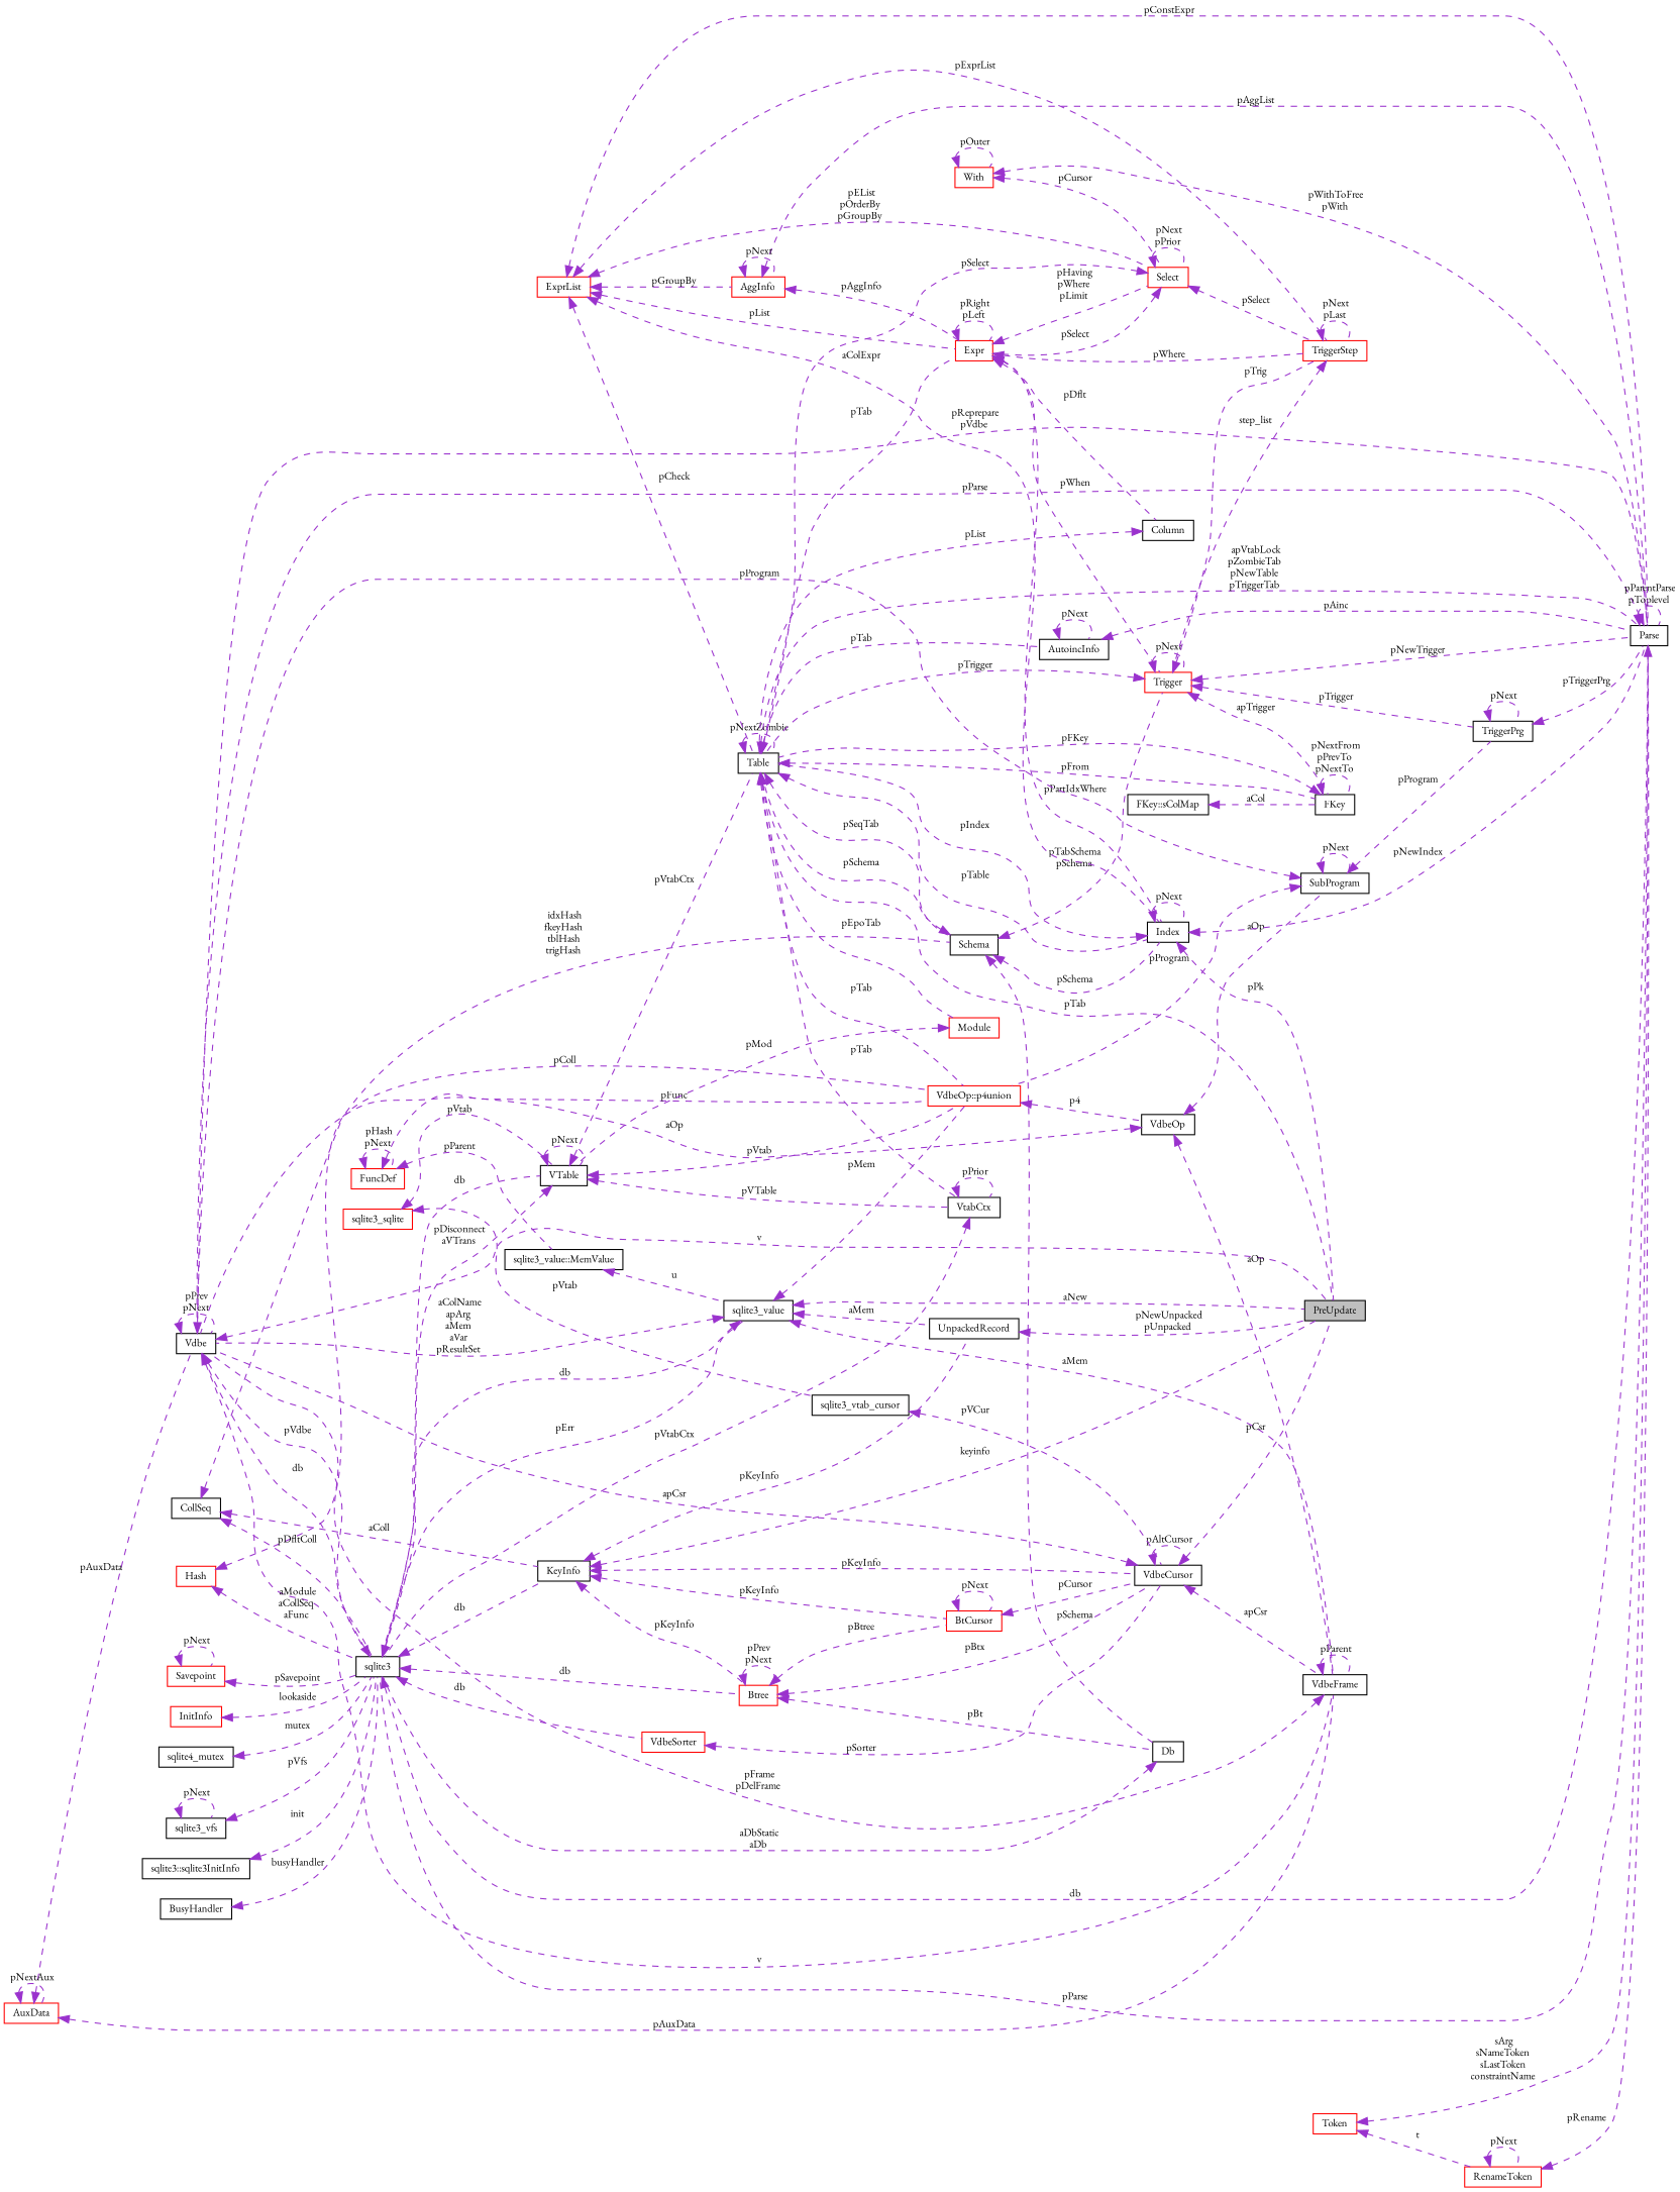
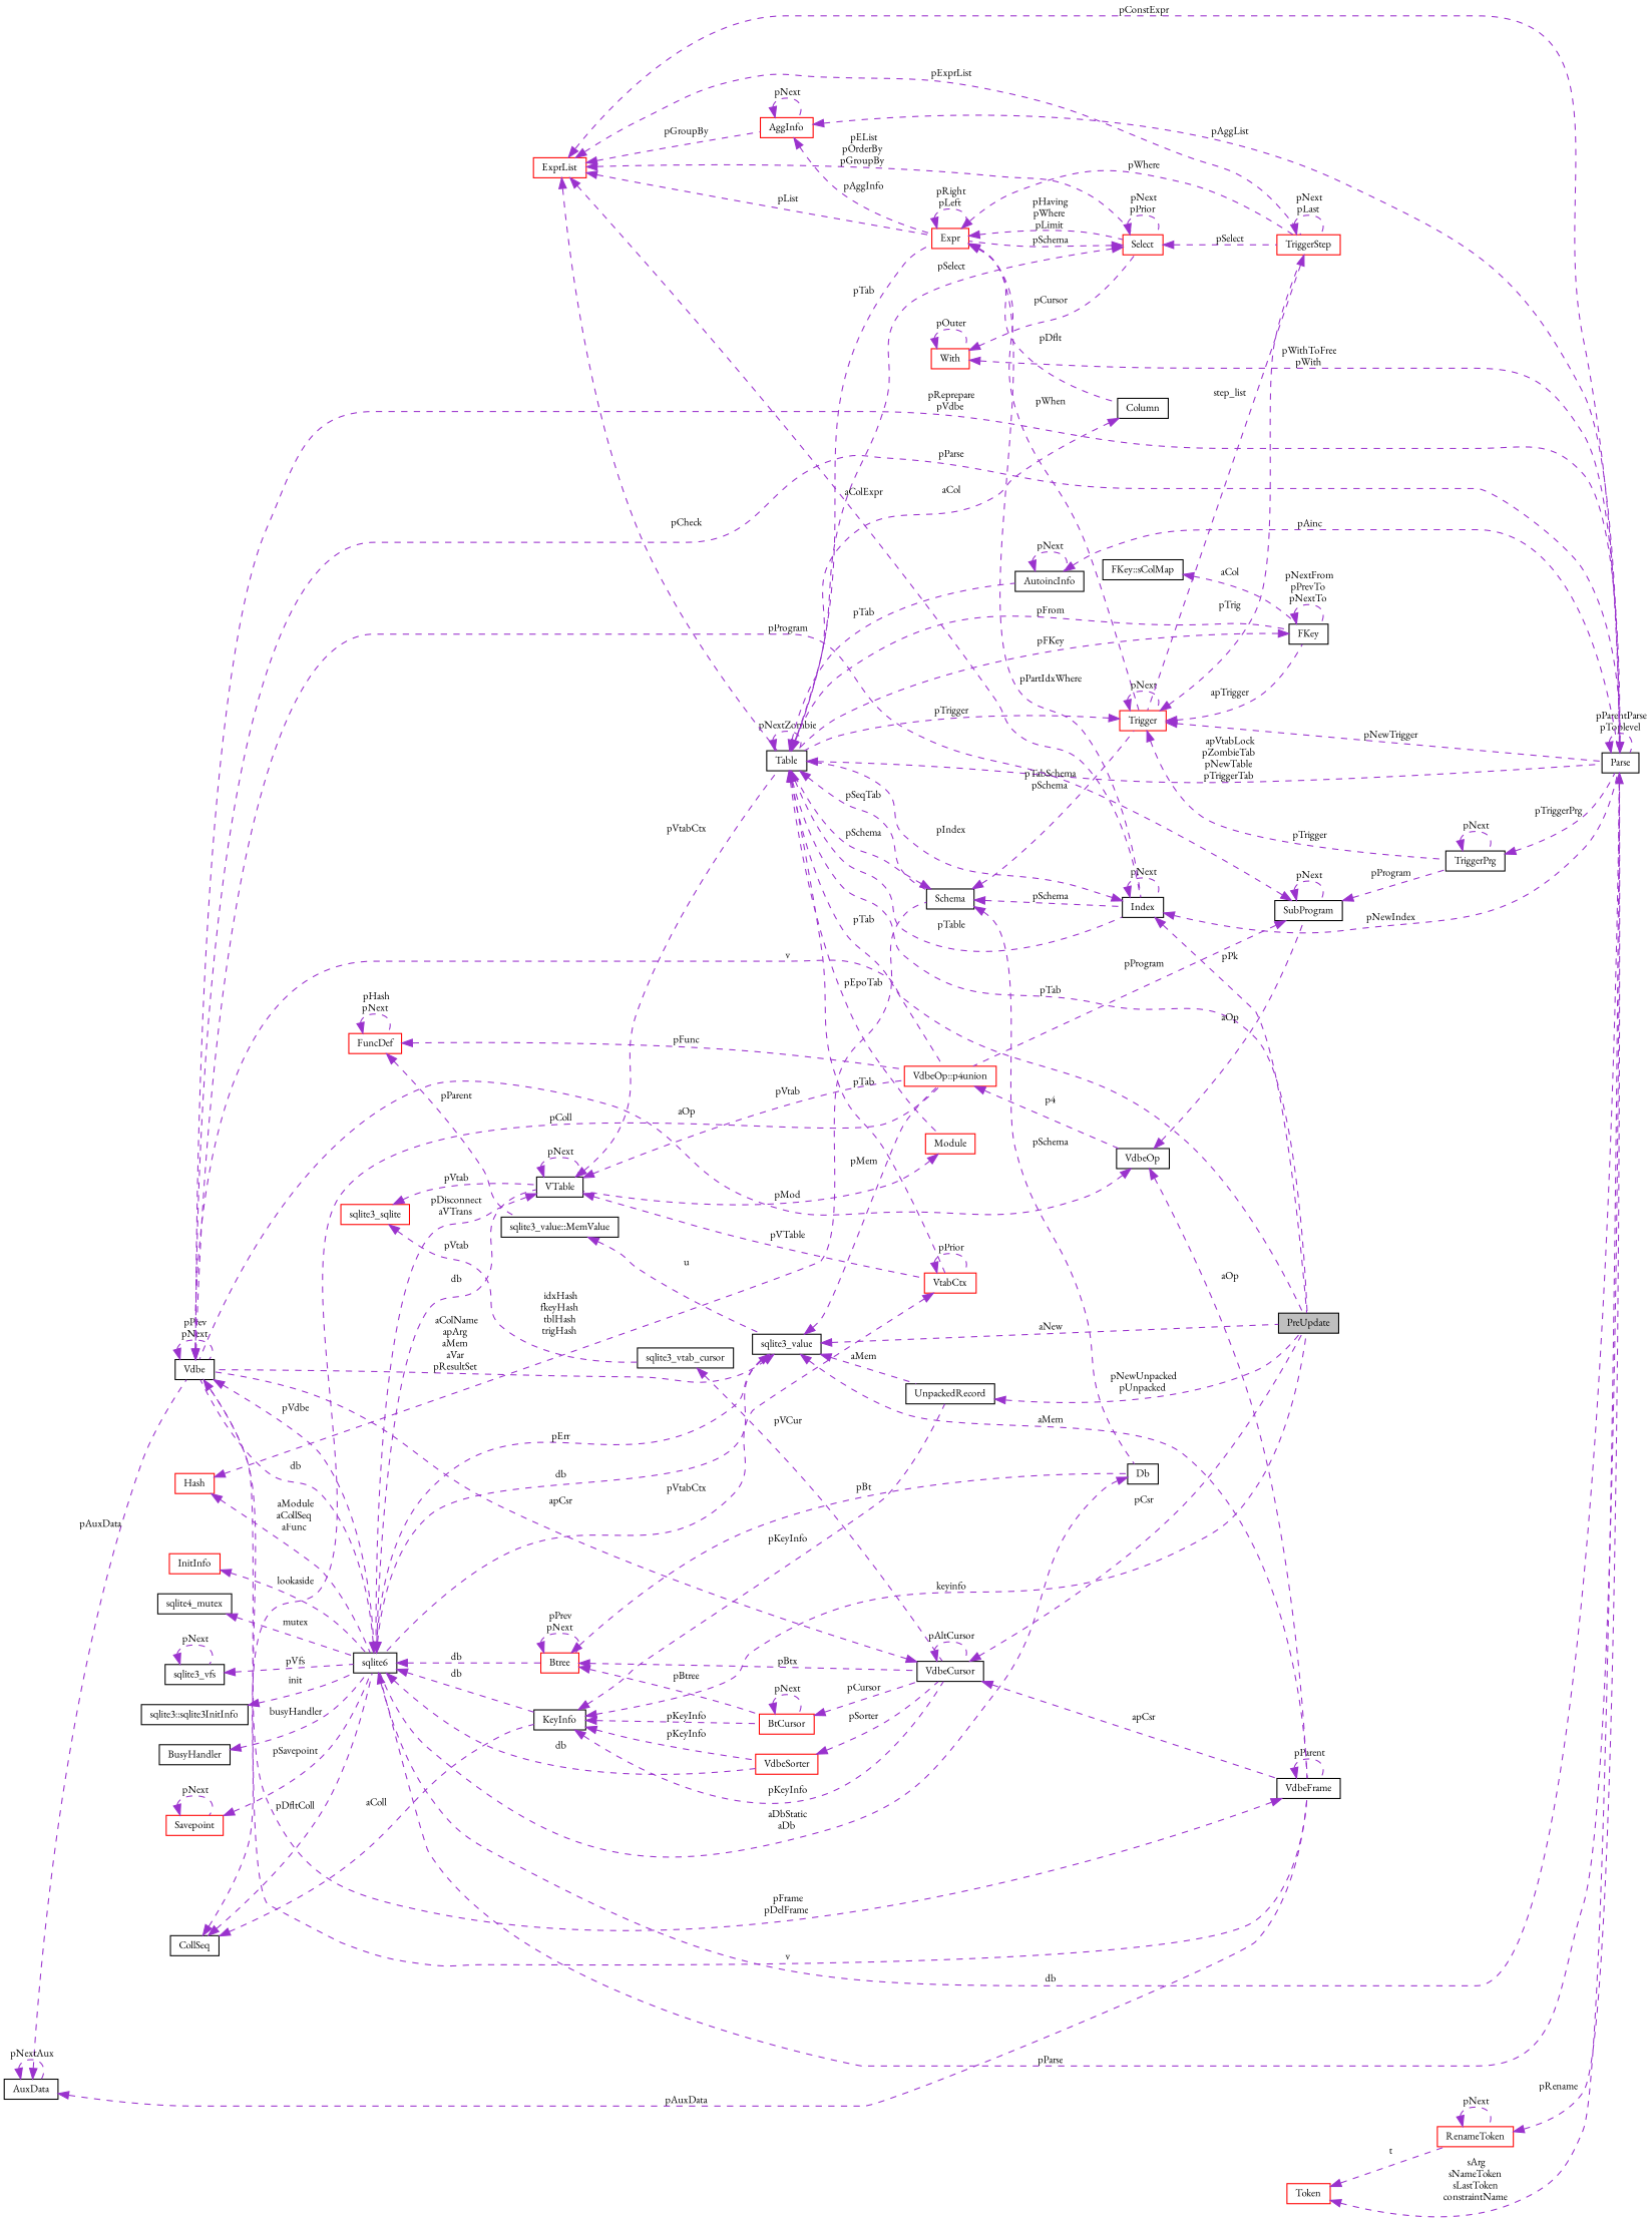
  digraph {
    fontname="EB Garamond"
    rankdir=LR
    node [color=black fillcolor=white fontname="EB Garamond" fontsize=10 shape=record style=filled]
    edge [color=darkorchid3 dir=back fontname="EB Garamond" fontsize=10 labelfontname=Helvetica labelfontsize=10 style=dashed]
    n1 [fillcolor=grey75 fontcolor=black height=0.2 label=PreUpdate width=0.4]
    n2 [height=0.2 label=Vdbe width=0.4]
-   n3 [height=0.2 label=sqlite3 width=0.4]
+   n3 [height=0.2 label=sqlite6 width=0.4]
    n4 [height=0.2 label=Parse width=0.4]
    n5 [height=0.2 label=VdbeFrame width=0.4]
    n6 [height=0.2 label=sqlite3_value width=0.4]
    n7 [height=0.2 label=VTable width=0.4]
    n8 [color=red height=0.2 label=Btree width=0.4]
    n9 [height=0.2 label=KeyInfo width=0.4]
    n10 [color=red height=0.2 label=VdbeSorter width=0.4]
    n11 [color=red height=0.2 label="VdbeOp::p4union" width=0.4]
    n12 [height=0.2 label=UnpackedRecord width=0.4]
-   n13 [height=0.2 label=VtabCtx width=0.4]
+   n13 [color=red height=0.2 label=VtabCtx width=0.4]
    n14 [height=0.2 label=Table width=0.4]
    n15 [height=0.2 label=Db width=0.4]
    n16 [height=0.2 label=VdbeCursor width=0.4]
    n17 [color=red height=0.2 label=BtCursor width=0.4]
    n18 [color=red height=0.2 label=Savepoint width=0.4]
    n19 [color=red height=0.2 label=InitInfo width=0.4]
    n20 [height=0.2 label=VdbeOp width=0.4]
    n21 [height=0.2 label="sqlite3_value::MemValue" width=0.4]
    n22 [color=red height=0.2 label=FuncDef width=0.4]
    n23 [height=0.2 label=sqlite4_mutex width=0.4]
    n24 [height=0.2 label=sqlite3_vfs width=0.4]
    n25 [height=0.2 label="sqlite3::sqlite3InitInfo" width=0.4]
    n26 [height=0.2 label=BusyHandler width=0.4]
    n27 [color=red height=0.2 label=Module width=0.4]
    n28 [height=0.2 label=Schema width=0.4]
    n29 [color=red height=0.2 label=Expr width=0.4]
    n30 [height=0.2 label=FKey width=0.4]
    n31 [height=0.2 label=Index width=0.4]
    n32 [height=0.2 label=AutoincInfo width=0.4]
    n33 [color=red height=0.2 label=Trigger width=0.4]
    n34 [height=0.2 label=Column width=0.4]
    n35 [color=red height=0.2 label=Select width=0.4]
    n36 [color=red height=0.2 label=TriggerStep width=0.4]
    n37 [height=0.2 label=TriggerPrg width=0.4]
    n38 [color=red height=0.2 label=Hash width=0.4]
    n39 [color=red height=0.2 label=AggInfo width=0.4]
    n40 [color=red height=0.2 label=ExprList width=0.4]
    n41 [color=red height=0.2 label=With width=0.4]
    n42 [height=0.2 label="FKey::sColMap" width=0.4]
    n43 [color=red height=0.2 label=sqlite3_sqlite width=0.4]
    n44 [height=0.2 label=sqlite3_vtab_cursor width=0.4]
    n45 [height=0.2 label=CollSeq width=0.4]
    n46 [color=red height=0.2 label=Token width=0.4]
    n47 [color=red height=0.2 label=RenameToken width=0.4]
    n48 [height=0.2 label=SubProgram width=0.4]
-   n49 [color=red height=0.2 label=AuxData width=0.4]
+   n49 [height=0.2 label=AuxData width=0.4]
    n2 -> n1 [label=" v"]
    n2 -> n2 [label=" pPrev\npNext"]
    n2 -> n3 [label=" pVdbe"]
    n2 -> n4 [label=" pReprepare\npVdbe"]
    n2 -> n5 [label=" v"]
    n3 -> n2 [label=" db"]
    n3 -> n4 [label=" db"]
    n3 -> n6 [label=" db"]
    n3 -> n7 [label=" db"]
    n3 -> n8 [label=" db"]
    n3 -> n9 [label=" db"]
    n3 -> n10 [label=" db"]
    n4 -> n2 [label=" pParse"]
    n4 -> n3 [label=" pParse"]
    n4 -> n4 [label=" pParentParse\npToplevel"]
    n5 -> n2 [label=" pFrame\npDelFrame"]
    n5 -> n5 [label=" pParent"]
    n6 -> n1 [label=" aNew"]
    n6 -> n2 [label=" aColName\napArg\naMem\naVar\npResultSet"]
    n6 -> n3 [label=" pErr"]
    n6 -> n5 [label=" aMem"]
    n6 -> n11 [label=" pMem"]
    n6 -> n12 [label=" aMem"]
    n7 -> n3 [label=" pDisconnect\naVTrans"]
    n7 -> n7 [label=" pNext"]
    n7 -> n11 [label=" pVtab"]
    n7 -> n13 [label=" pVTable"]
    n7 -> n14 [label=" pVtabCtx"]
    n8 -> n8 [label=" pPrev\npNext"]
    n8 -> n15 [label=" pBt"]
    n8 -> n16 [label=" pBtx"]
    n8 -> n17 [label=" pBtree"]
    n9 -> n1 [label=" keyinfo"]
-   n9 -> n8 [label=" pKeyInfo"]
+   n9 -> n10 [label=" pKeyInfo"]
    n9 -> n12 [label=" pKeyInfo"]
    n9 -> n16 [label=" pKeyInfo"]
    n9 -> n17 [label=" pKeyInfo"]
    n10 -> n16 [label=" pSorter"]
    n11 -> n20 [label=" p4"]
    n12 -> n1 [label=" pNewUnpacked\npUnpacked"]
    n13 -> n3 [label=" pVtabCtx"]
    n13 -> n13 [label=" pPrior"]
    n14 -> n1 [label=" pTab"]
    n14 -> n4 [label=" apVtabLock\npZombieTab\npNewTable\npTriggerTab"]
    n14 -> n11 [label=" pTab"]
    n14 -> n13 [label=" pTab"]
    n14 -> n14 [label=" pNextZombie"]
    n14 -> n27 [label=" pEpoTab"]
    n14 -> n28 [label=" pSeqTab"]
    n14 -> n29 [label=" pTab"]
    n14 -> n30 [label=" pFrom"]
    n14 -> n31 [label=" pTable"]
    n14 -> n32 [label=" pTab"]
    n15 -> n3 [label=" aDbStatic\naDb"]
    n16 -> n1 [label=" pCsr"]
    n16 -> n2 [label=" apCsr"]
    n16 -> n5 [label=" apCsr"]
    n16 -> n16 [label=" pAltCursor"]
    n17 -> n16 [label=" pCursor"]
    n17 -> n17 [label=" pNext"]
    n18 -> n3 [label=" pSavepoint"]
    n18 -> n18 [label=" pNext"]
    n19 -> n3 [label=" lookaside"]
    n20 -> n2 [label=" aOp"]
    n20 -> n5 [label=" aOp"]
    n20 -> n48 [label=" aOp"]
    n21 -> n6 [label=" u"]
    n22 -> n11 [label=" pFunc"]
    n22 -> n21 [label=" pParent"]
    n22 -> n22 [label=" pHash\npNext"]
    n23 -> n3 [label=" mutex"]
    n24 -> n3 [label=" pVfs"]
    n24 -> n24 [label=" pNext"]
    n25 -> n3 [label=" init"]
    n26 -> n3 [label=" busyHandler"]
    n27 -> n7 [label=" pMod"]
    n28 -> n14 [label=" pSchema"]
    n28 -> n15 [label=" pSchema"]
    n28 -> n31 [label=" pSchema"]
    n28 -> n33 [label=" pTabSchema\npSchema"]
    n29 -> n29 [label=" pRight\npLeft"]
    n29 -> n31 [label=" pPartIdxWhere"]
    n29 -> n33 [label=" pWhen"]
    n29 -> n34 [label=" pDflt"]
    n29 -> n35 [label=" pHaving\npWhere\npLimit"]
    n29 -> n36 [label=" pWhere"]
    n30 -> n14 [label=" pFKey"]
    n30 -> n30 [label=" pNextFrom\npPrevTo\npNextTo"]
    n31 -> n1 [label=" pPk"]
    n31 -> n4 [label=" pNewIndex"]
    n31 -> n14 [label=" pIndex"]
    n31 -> n31 [label=" pNext"]
    n32 -> n4 [label=" pAinc"]
    n32 -> n32 [label=" pNext"]
    n33 -> n4 [label=" pNewTrigger"]
    n33 -> n14 [label=" pTrigger"]
    n33 -> n30 [label=" apTrigger"]
    n33 -> n33 [label=" pNext"]
    n33 -> n36 [label=" pTrig"]
    n33 -> n37 [label=" pTrigger"]
-   n34 -> n14 [label=" pList"]
+   n34 -> n14 [label=" aCol"]
    n35 -> n14 [label=" pSelect"]
-   n35 -> n29 [label=" pSelect"]
+   n35 -> n29 [label=" pSchema"]
    n35 -> n35 [label=" pNext\npPrior"]
    n35 -> n36 [label=" pSelect"]
    n36 -> n33 [label=" step_list"]
    n36 -> n36 [label=" pNext\npLast"]
    n37 -> n4 [label=" pTriggerPrg"]
    n37 -> n37 [label=" pNext"]
    n38 -> n3 [label=" aModule\naCollSeq\naFunc"]
    n38 -> n28 [label=" idxHash\nfkeyHash\ntblHash\ntrigHash"]
    n39 -> n4 [label=" pAggList"]
    n39 -> n29 [label=" pAggInfo"]
    n39 -> n39 [label=" pNext"]
    n40 -> n4 [label=" pConstExpr"]
    n40 -> n14 [label=" pCheck"]
    n40 -> n29 [label=" pList"]
    n40 -> n31 [label=" aColExpr"]
    n40 -> n35 [label=" pEList\npOrderBy\npGroupBy"]
    n40 -> n36 [label=" pExprList"]
    n40 -> n39 [label=" pGroupBy"]
    n41 -> n4 [label=" pWithToFree\npWith"]
    n41 -> n35 [label=" pCursor"]
    n41 -> n41 [label=" pOuter"]
    n42 -> n30 [label=" aCol"]
    n43 -> n7 [label=" pVtab"]
    n43 -> n44 [label=" pVtab"]
    n44 -> n16 [label=" pVCur"]
    n45 -> n3 [label=" pDfltColl"]
    n45 -> n9 [label=" aColl"]
    n45 -> n11 [label=" pColl"]
    n46 -> n4 [label=" sArg\nsNameToken\nsLastToken\nconstraintName"]
    n46 -> n47 [label=" t"]
    n47 -> n4 [label=" pRename"]
    n47 -> n47 [label=" pNext"]
    n48 -> n2 [label=" pProgram"]
    n48 -> n11 [label=" pProgram"]
    n48 -> n37 [label=" pProgram"]
    n48 -> n48 [label=" pNext"]
    n49 -> n2 [label=" pAuxData"]
    n49 -> n5 [label=" pAuxData"]
    n49 -> n49 [label=" pNextAux"]
  }
